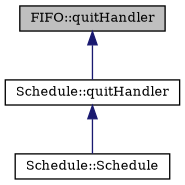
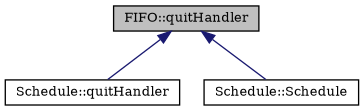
  digraph {
    fontname="DejaVu Serif"
    rankdir=TB
    node [color=black fontname="DejaVu Serif" fontsize=10 shape=record]
    edge [color=midnightblue dir=back fontname="DejaVu Serif" fontsize=10 labelfontname=Helvetica labelfontsize=10 style=solid]
    n1 [fillcolor=grey75 fontcolor=black height=0.2 label="FIFO::quitHandler" style=filled width=0.4]
    n2 [height=0.2 label="Schedule::quitHandler" width=0.4]
    n3 [height=0.2 label="Schedule::Schedule" width=0.4]
    n1 -> n2
-   n2 -> n3
+   n1 -> n3
  }
